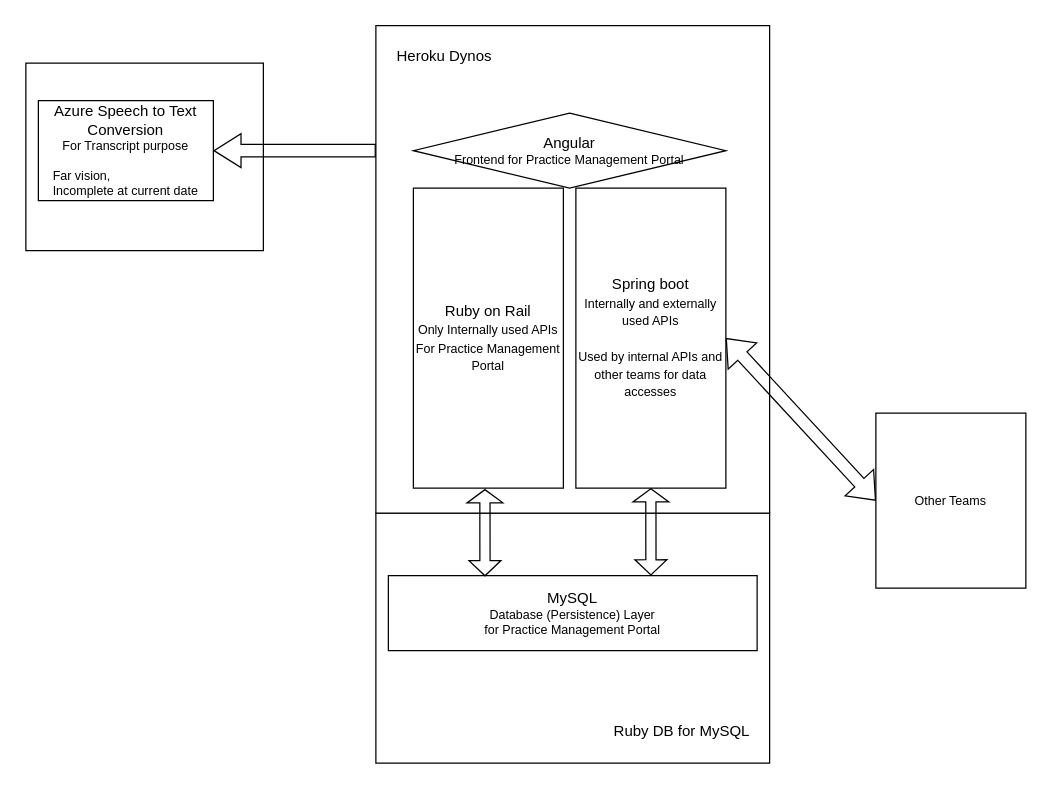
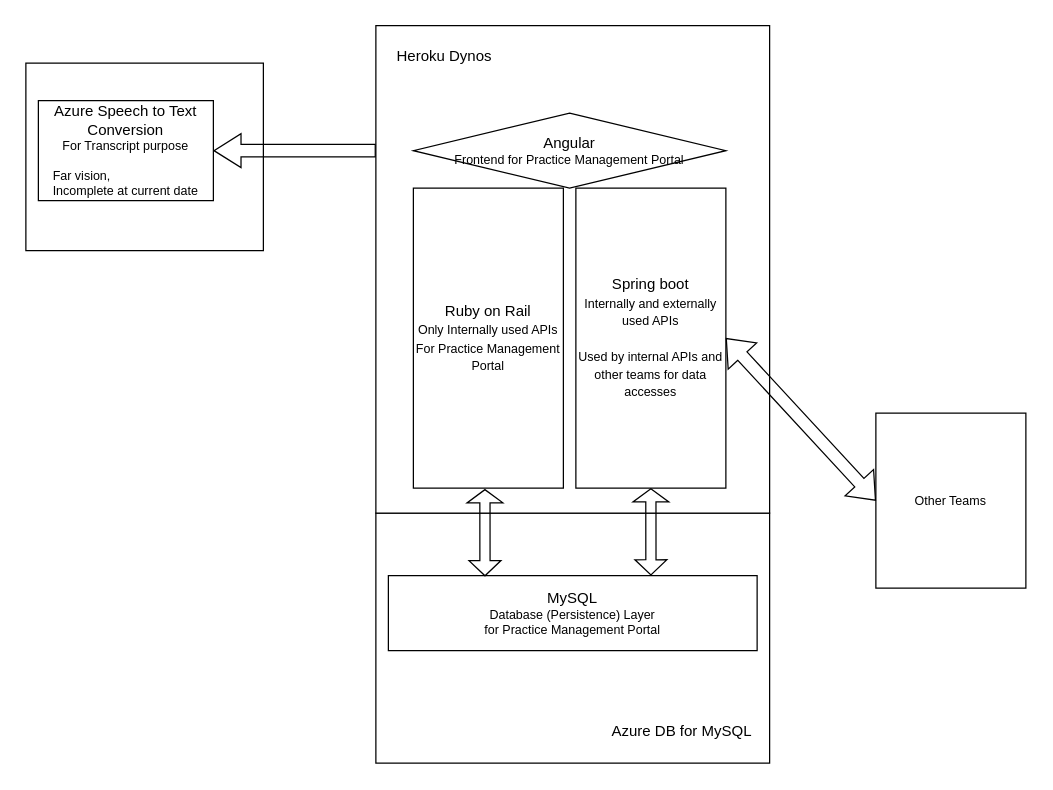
  <mxCell id="0" />
  <mxCell id="1" parent="0" />
  <mxCell id="2" value="" style="rounded=0;whiteSpace=wrap;html=1;fontSize=12;" vertex="1" parent="1"><mxGeometry x="20" y="50" width="190" height="150" as="geometry" /></mxCell>
  <mxCell id="3" value="" style="shape=flexArrow;endArrow=classic;html=1;rounded=0;fontSize=10;exitX=0;exitY=0.5;exitDx=0;exitDy=0;endWidth=16;endSize=6.87;entryX=1;entryY=0.5;entryDx=0;entryDy=0;" edge="1" parent="1" target="4"><mxGeometry width="50" height="50" relative="1" as="geometry"><mxPoint x="300" y="120" as="sourcePoint" /><mxPoint x="170" y="120" as="targetPoint" /></mxGeometry></mxCell>
  <mxCell id="4" value="&lt;font style=&quot;font-size: 12px&quot;&gt;Azure Speech to Text&lt;br&gt;Conversion&lt;br&gt;&lt;/font&gt;For Transcript purpose&lt;br&gt;&lt;br&gt;&lt;div style=&quot;text-align: left&quot;&gt;&lt;span&gt;Far vision,&lt;/span&gt;&lt;/div&gt;&lt;div style=&quot;text-align: left&quot;&gt;&lt;span&gt;Incomplete at current date&lt;/span&gt;&lt;/div&gt;" style="rounded=0;whiteSpace=wrap;html=1;fontSize=10;" vertex="1" parent="1"><mxGeometry x="30" y="80" width="140" height="80" as="geometry" /></mxCell>
  <mxCell id="5" value="" style="rounded=0;whiteSpace=wrap;html=1;fontSize=12;" vertex="1" parent="1"><mxGeometry x="300" y="410" width="315" height="200" as="geometry" /></mxCell>
  <mxCell id="6" value="&lt;font&gt;&lt;span style=&quot;font-size: 12px&quot;&gt;MySQL&lt;/span&gt;&lt;br&gt;&lt;font style=&quot;font-size: 10px&quot;&gt;Database (Persistence) Layer &lt;br&gt;for Practice Management Portal&lt;/font&gt;&lt;/font&gt;" style="rounded=0;whiteSpace=wrap;html=1;fontSize=10;" vertex="1" parent="1"><mxGeometry x="310" y="460" width="295" height="60" as="geometry" /></mxCell>
- <mxCell id="7" value="Ruby DB for MySQL" style="text;html=1;strokeColor=none;fillColor=none;align=center;verticalAlign=middle;whiteSpace=wrap;rounded=0;fontSize=12;" vertex="1" parent="1"><mxGeometry x="485" y="570" width="120" height="30" as="geometry" /></mxCell>
+ <mxCell id="7" value="Azure DB for MySQL" style="text;html=1;strokeColor=none;fillColor=none;align=center;verticalAlign=middle;whiteSpace=wrap;rounded=0;fontSize=12;" vertex="1" parent="1"><mxGeometry x="485" y="570" width="120" height="30" as="geometry" /></mxCell>
  <mxCell id="8" value="" style="rounded=0;whiteSpace=wrap;html=1;fontSize=12;" vertex="1" parent="1"><mxGeometry x="300" y="20" width="315" height="390" as="geometry" /></mxCell>
  <mxCell id="9" value="Ruby on Rail&lt;br&gt;&lt;font style=&quot;font-size: 10px&quot;&gt;Only Internally used APIs&lt;br&gt;For Practice Management Portal&lt;br&gt;&lt;/font&gt;" style="rounded=0;whiteSpace=wrap;html=1;" vertex="1" parent="1"><mxGeometry x="330" y="150" width="120" height="240" as="geometry" /></mxCell>
  <mxCell id="10" value="&lt;span&gt;Spring boot&lt;/span&gt;&lt;br&gt;&lt;font style=&quot;font-size: 10px&quot;&gt;Internally and externally used APIs&lt;br&gt;&lt;br&gt;Used by internal APIs and other teams for data accesses&lt;br&gt;&lt;/font&gt;" style="rounded=0;whiteSpace=wrap;html=1;" vertex="1" parent="1"><mxGeometry x="460" y="150" width="120" height="240" as="geometry" /></mxCell>
  <mxCell id="11" value="Other Teams" style="rounded=0;whiteSpace=wrap;html=1;fontSize=10;" vertex="1" parent="1"><mxGeometry x="700" y="330" width="120" height="140" as="geometry" /></mxCell>
  <mxCell id="12" value="&lt;font&gt;&lt;span style=&quot;font-size: 12px&quot;&gt;Angular&lt;/span&gt;&lt;br&gt;&lt;font style=&quot;font-size: 10px&quot;&gt;Frontend for Practice Management Portal&lt;/font&gt;&lt;/font&gt;" style="rhombus;whiteSpace=wrap;html=1;fontSize=10;" vertex="1" parent="1"><mxGeometry x="330" y="90" width="250" height="60" as="geometry" /></mxCell>
  <mxCell id="13" value="" style="shape=flexArrow;endArrow=classic;startArrow=classic;html=1;rounded=0;fontSize=10;entryX=0;entryY=0.5;entryDx=0;entryDy=0;exitX=1;exitY=0.5;exitDx=0;exitDy=0;" edge="1" parent="1" source="10" target="11"><mxGeometry width="100" height="100" relative="1" as="geometry"><mxPoint x="650" y="310" as="sourcePoint" /><mxPoint x="750" y="210" as="targetPoint" /></mxGeometry></mxCell>
  <mxCell id="14" value="Heroku Dynos" style="text;html=1;strokeColor=none;fillColor=none;align=center;verticalAlign=middle;whiteSpace=wrap;rounded=0;fontSize=12;" vertex="1" parent="1"><mxGeometry x="310" y="30" width="90" height="30" as="geometry" /></mxCell>
  <mxCell id="15" value="" style="shape=flexArrow;endArrow=classic;startArrow=classic;html=1;rounded=0;fontSize=12;exitX=0.262;exitY=0.011;exitDx=0;exitDy=0;width=8.155;endSize=3.192;endWidth=19.538;startWidth=16.431;startSize=3.734;exitPerimeter=0;entryX=0.477;entryY=1.003;entryDx=0;entryDy=0;entryPerimeter=0;" edge="1" parent="1" source="6" target="9"><mxGeometry width="100" height="100" relative="1" as="geometry"><mxPoint x="145" y="530" as="sourcePoint" /><mxPoint x="245" y="430" as="targetPoint" /></mxGeometry></mxCell>
  <mxCell id="16" value="" style="shape=flexArrow;endArrow=classic;startArrow=classic;html=1;rounded=0;fontSize=12;exitX=0.712;exitY=0;exitDx=0;exitDy=0;width=8.155;endSize=3.192;endWidth=19.538;startWidth=16.431;startSize=3.734;exitPerimeter=0;entryX=0.5;entryY=1;entryDx=0;entryDy=0;" edge="1" parent="1" source="6" target="10"><mxGeometry width="100" height="100" relative="1" as="geometry"><mxPoint x="495.05" y="479.94" as="sourcePoint" /><mxPoint x="495" y="410" as="targetPoint" /></mxGeometry></mxCell>
